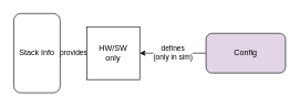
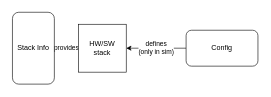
  <mxCell id="0" />
  <mxCell id="1" parent="0" />
  <mxCell id="2" value="defines&lt;br&gt;(only in sim)" style="edgeStyle=none;html=1;exitX=0;exitY=0.5;exitDx=0;exitDy=0;entryX=1;entryY=0.5;entryDx=0;entryDy=0;" edge="1" parent="1" source="3" target="5"><mxGeometry relative="1" as="geometry" /></mxCell>
- <mxCell id="3" value="Config" style="rounded=1;whiteSpace=wrap;html=1;fillColor=#e1d5e7;" vertex="1" parent="1"><mxGeometry x="310" y="50" width="120" height="60" as="geometry" /></mxCell>
+ <mxCell id="3" value="Config" style="rounded=1;whiteSpace=wrap;html=1;" vertex="1" parent="1"><mxGeometry x="310" y="50" width="120" height="60" as="geometry" /></mxCell>
  <mxCell id="4" value="provides" style="edgeStyle=none;html=1;exitX=0;exitY=0.5;exitDx=0;exitDy=0;entryX=1;entryY=0.5;entryDx=0;entryDy=0;" edge="1" parent="1" source="5" target="6"><mxGeometry relative="1" as="geometry" /></mxCell>
- <mxCell id="5" value="HW/SW&lt;br&gt;only" style="whiteSpace=wrap;html=1;aspect=fixed;" vertex="1" parent="1"><mxGeometry x="130" y="40" width="80" height="80" as="geometry" /></mxCell>
+ <mxCell id="5" value="HW/SW&lt;br&gt;stack" style="whiteSpace=wrap;html=1;aspect=fixed;" vertex="1" parent="1"><mxGeometry x="130" y="40" width="80" height="80" as="geometry" /></mxCell>
  <mxCell id="6" value="Stack Info" style="rounded=1;whiteSpace=wrap;html=1;" vertex="1" parent="1"><mxGeometry x="20" y="20" width="70" height="120" as="geometry" /></mxCell>
